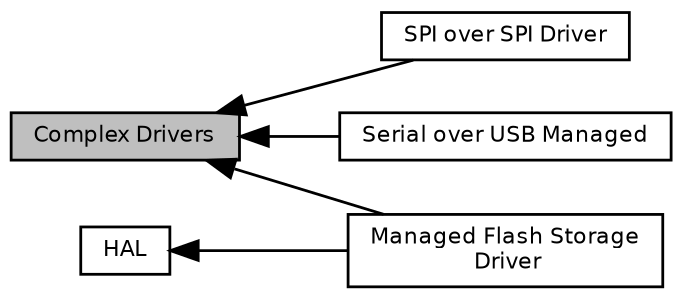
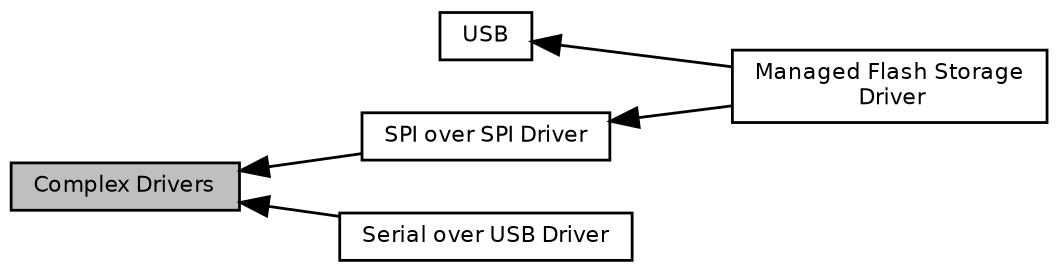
  digraph {
    rankdir=LR
    node [color=black fontname=Helvetica fontsize=8 shape=record]
    edge [dir=back fontname=Helvetica fontsize=8 labelfontname=Helvetica labelfontsize=8 shape=plaintext style=solid]
    n1 [height=0.2 label="SPI over SPI Driver" width=0.4]
-   n2 [height=0.2 label=HAL width=0.4]
+   n2 [height=0.2 label=USB width=0.4]
    n3 [height=0.2 label="Managed Flash Storage\l Driver" width=0.4]
    n4 [fillcolor=grey75 fontcolor=black height=0.2 label="Complex Drivers" style=filled width=0.4]
-   n5 [height=0.2 label="Serial over USB Managed" width=0.4]
+   n5 [height=0.2 label="Serial over USB Driver" width=0.4]
    n2 -> n3
    n4 -> n1
-   n4 -> n3
+   n1 -> n3
    n4 -> n5
  }
